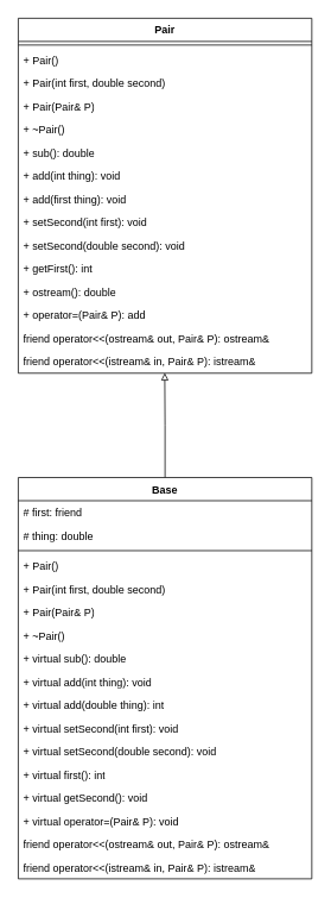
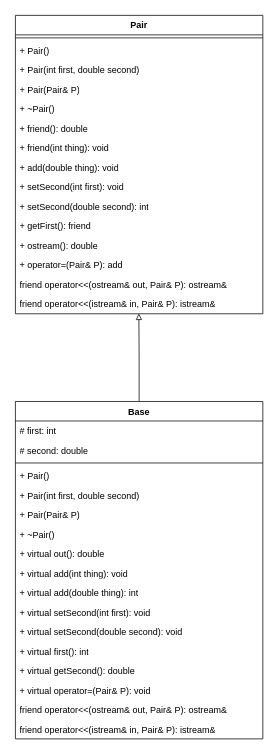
  <mxCell id="0" />
  <mxCell id="1" parent="0" />
  <mxCell id="2" value="Pair" style="swimlane;fontStyle=1;align=center;verticalAlign=top;childLayout=stackLayout;horizontal=1;startSize=26;horizontalStack=0;resizeParent=1;resizeParentMax=0;resizeLast=0;collapsible=1;marginBottom=0;whiteSpace=wrap;html=1;" parent="1" vertex="1"><mxGeometry x="20" y="20" width="330" height="398" as="geometry" /></mxCell>
  <mxCell id="3" value="" style="line;strokeWidth=1;fillColor=none;align=left;verticalAlign=middle;spacingTop=-1;spacingLeft=3;spacingRight=3;rotatable=0;labelPosition=right;points=[];portConstraint=eastwest;strokeColor=inherit;" parent="2" vertex="1"><mxGeometry y="26" width="330" height="8" as="geometry" /></mxCell>
  <mxCell id="4" value="+ Pair()" style="text;strokeColor=none;fillColor=none;align=left;verticalAlign=top;spacingLeft=4;spacingRight=4;overflow=hidden;rotatable=0;points=[[0,0.5],[1,0.5]];portConstraint=eastwest;whiteSpace=wrap;html=1;" parent="2" vertex="1"><mxGeometry y="34" width="330" height="26" as="geometry" /></mxCell>
  <mxCell id="5" value="+ Pair(int first, double second)" style="text;strokeColor=none;fillColor=none;align=left;verticalAlign=top;spacingLeft=4;spacingRight=4;overflow=hidden;rotatable=0;points=[[0,0.5],[1,0.5]];portConstraint=eastwest;whiteSpace=wrap;html=1;" parent="2" vertex="1"><mxGeometry y="60" width="330" height="26" as="geometry" /></mxCell>
  <mxCell id="6" value="+ Pair(Pair&amp;amp; P)" style="text;strokeColor=none;fillColor=none;align=left;verticalAlign=top;spacingLeft=4;spacingRight=4;overflow=hidden;rotatable=0;points=[[0,0.5],[1,0.5]];portConstraint=eastwest;whiteSpace=wrap;html=1;" parent="2" vertex="1"><mxGeometry y="86" width="330" height="26" as="geometry" /></mxCell>
  <mxCell id="7" value="+ ~Pair()" style="text;strokeColor=none;fillColor=none;align=left;verticalAlign=top;spacingLeft=4;spacingRight=4;overflow=hidden;rotatable=0;points=[[0,0.5],[1,0.5]];portConstraint=eastwest;whiteSpace=wrap;html=1;" parent="2" vertex="1"><mxGeometry y="112" width="330" height="26" as="geometry" /></mxCell>
- <mxCell id="8" value="+ sub(): double" style="text;strokeColor=none;fillColor=none;align=left;verticalAlign=top;spacingLeft=4;spacingRight=4;overflow=hidden;rotatable=0;points=[[0,0.5],[1,0.5]];portConstraint=eastwest;whiteSpace=wrap;html=1;" parent="2" vertex="1"><mxGeometry y="138" width="330" height="26" as="geometry" /></mxCell>
- <mxCell id="9" value="+ add(int thing): void" style="text;strokeColor=none;fillColor=none;align=left;verticalAlign=top;spacingLeft=4;spacingRight=4;overflow=hidden;rotatable=0;points=[[0,0.5],[1,0.5]];portConstraint=eastwest;whiteSpace=wrap;html=1;" parent="2" vertex="1"><mxGeometry y="164" width="330" height="26" as="geometry" /></mxCell>
- <mxCell id="10" value="+ add(first thing): void" style="text;strokeColor=none;fillColor=none;align=left;verticalAlign=top;spacingLeft=4;spacingRight=4;overflow=hidden;rotatable=0;points=[[0,0.5],[1,0.5]];portConstraint=eastwest;whiteSpace=wrap;html=1;" parent="2" vertex="1"><mxGeometry y="190" width="330" height="26" as="geometry" /></mxCell>
+ <mxCell id="8" value="+ friend(): double" style="text;strokeColor=none;fillColor=none;align=left;verticalAlign=top;spacingLeft=4;spacingRight=4;overflow=hidden;rotatable=0;points=[[0,0.5],[1,0.5]];portConstraint=eastwest;whiteSpace=wrap;html=1;" parent="2" vertex="1"><mxGeometry y="138" width="330" height="26" as="geometry" /></mxCell>
+ <mxCell id="9" value="+ friend(int thing): void" style="text;strokeColor=none;fillColor=none;align=left;verticalAlign=top;spacingLeft=4;spacingRight=4;overflow=hidden;rotatable=0;points=[[0,0.5],[1,0.5]];portConstraint=eastwest;whiteSpace=wrap;html=1;" parent="2" vertex="1"><mxGeometry y="164" width="330" height="26" as="geometry" /></mxCell>
+ <mxCell id="10" value="+ add(double thing): void" style="text;strokeColor=none;fillColor=none;align=left;verticalAlign=top;spacingLeft=4;spacingRight=4;overflow=hidden;rotatable=0;points=[[0,0.5],[1,0.5]];portConstraint=eastwest;whiteSpace=wrap;html=1;" parent="2" vertex="1"><mxGeometry y="190" width="330" height="26" as="geometry" /></mxCell>
  <mxCell id="11" value="+ setSecond(int first): void" style="text;strokeColor=none;fillColor=none;align=left;verticalAlign=top;spacingLeft=4;spacingRight=4;overflow=hidden;rotatable=0;points=[[0,0.5],[1,0.5]];portConstraint=eastwest;whiteSpace=wrap;html=1;" parent="2" vertex="1"><mxGeometry y="216" width="330" height="26" as="geometry" /></mxCell>
- <mxCell id="12" value="+ setSecond(double second): void" style="text;strokeColor=none;fillColor=none;align=left;verticalAlign=top;spacingLeft=4;spacingRight=4;overflow=hidden;rotatable=0;points=[[0,0.5],[1,0.5]];portConstraint=eastwest;whiteSpace=wrap;html=1;" parent="2" vertex="1"><mxGeometry y="242" width="330" height="26" as="geometry" /></mxCell>
- <mxCell id="13" value="+ getFirst(): int" style="text;strokeColor=none;fillColor=none;align=left;verticalAlign=top;spacingLeft=4;spacingRight=4;overflow=hidden;rotatable=0;points=[[0,0.5],[1,0.5]];portConstraint=eastwest;whiteSpace=wrap;html=1;" parent="2" vertex="1"><mxGeometry y="268" width="330" height="26" as="geometry" /></mxCell>
+ <mxCell id="12" value="+ setSecond(double second): int" style="text;strokeColor=none;fillColor=none;align=left;verticalAlign=top;spacingLeft=4;spacingRight=4;overflow=hidden;rotatable=0;points=[[0,0.5],[1,0.5]];portConstraint=eastwest;whiteSpace=wrap;html=1;" parent="2" vertex="1"><mxGeometry y="242" width="330" height="26" as="geometry" /></mxCell>
+ <mxCell id="13" value="+ getFirst(): friend" style="text;strokeColor=none;fillColor=none;align=left;verticalAlign=top;spacingLeft=4;spacingRight=4;overflow=hidden;rotatable=0;points=[[0,0.5],[1,0.5]];portConstraint=eastwest;whiteSpace=wrap;html=1;" parent="2" vertex="1"><mxGeometry y="268" width="330" height="26" as="geometry" /></mxCell>
  <mxCell id="14" value="+ ostream(): double" style="text;strokeColor=none;fillColor=none;align=left;verticalAlign=top;spacingLeft=4;spacingRight=4;overflow=hidden;rotatable=0;points=[[0,0.5],[1,0.5]];portConstraint=eastwest;whiteSpace=wrap;html=1;" parent="2" vertex="1"><mxGeometry y="294" width="330" height="26" as="geometry" /></mxCell>
  <mxCell id="15" value="+ operator=(Pair&amp;amp; P): add" style="text;strokeColor=none;fillColor=none;align=left;verticalAlign=top;spacingLeft=4;spacingRight=4;overflow=hidden;rotatable=0;points=[[0,0.5],[1,0.5]];portConstraint=eastwest;whiteSpace=wrap;html=1;" parent="2" vertex="1"><mxGeometry y="320" width="330" height="26" as="geometry" /></mxCell>
  <mxCell id="16" value="friend operator&amp;lt;&amp;lt;(ostream&amp;amp; out, Pair&amp;amp; P): ostream&amp;amp;" style="text;strokeColor=none;fillColor=none;align=left;verticalAlign=top;spacingLeft=4;spacingRight=4;overflow=hidden;rotatable=0;points=[[0,0.5],[1,0.5]];portConstraint=eastwest;whiteSpace=wrap;html=1;" parent="2" vertex="1"><mxGeometry y="346" width="330" height="26" as="geometry" /></mxCell>
  <mxCell id="17" value="friend operator&amp;lt;&amp;lt;(istream&amp;amp; in, Pair&amp;amp; P): istream&amp;amp;" style="text;strokeColor=none;fillColor=none;align=left;verticalAlign=top;spacingLeft=4;spacingRight=4;overflow=hidden;rotatable=0;points=[[0,0.5],[1,0.5]];portConstraint=eastwest;whiteSpace=wrap;html=1;" parent="2" vertex="1"><mxGeometry y="372" width="330" height="26" as="geometry" /></mxCell>
  <mxCell id="18" style="edgeStyle=orthogonalEdgeStyle;rounded=0;orthogonalLoop=1;jettySize=auto;html=1;entryX=0.499;entryY=0.987;entryDx=0;entryDy=0;entryPerimeter=0;endArrow=block;endFill=0;" edge="1" parent="1" source="19" target="17"><mxGeometry relative="1" as="geometry"><mxPoint x="185" y="480" as="targetPoint" /></mxGeometry></mxCell>
  <mxCell id="19" value="Base" style="swimlane;fontStyle=1;align=center;verticalAlign=top;childLayout=stackLayout;horizontal=1;startSize=26;horizontalStack=0;resizeParent=1;resizeParentMax=0;resizeLast=0;collapsible=1;marginBottom=0;whiteSpace=wrap;html=1;" vertex="1" parent="1"><mxGeometry x="20" y="535" width="330" height="450" as="geometry" /></mxCell>
- <mxCell id="20" value="# first: friend" style="text;strokeColor=none;fillColor=none;align=left;verticalAlign=top;spacingLeft=4;spacingRight=4;overflow=hidden;rotatable=0;points=[[0,0.5],[1,0.5]];portConstraint=eastwest;whiteSpace=wrap;html=1;" vertex="1" parent="19"><mxGeometry y="26" width="330" height="26" as="geometry" /></mxCell>
- <mxCell id="21" value="# thing: double" style="text;strokeColor=none;fillColor=none;align=left;verticalAlign=top;spacingLeft=4;spacingRight=4;overflow=hidden;rotatable=0;points=[[0,0.5],[1,0.5]];portConstraint=eastwest;whiteSpace=wrap;html=1;" vertex="1" parent="19"><mxGeometry y="52" width="330" height="26" as="geometry" /></mxCell>
+ <mxCell id="20" value="# first: int" style="text;strokeColor=none;fillColor=none;align=left;verticalAlign=top;spacingLeft=4;spacingRight=4;overflow=hidden;rotatable=0;points=[[0,0.5],[1,0.5]];portConstraint=eastwest;whiteSpace=wrap;html=1;" vertex="1" parent="19"><mxGeometry y="26" width="330" height="26" as="geometry" /></mxCell>
+ <mxCell id="21" value="# second: double" style="text;strokeColor=none;fillColor=none;align=left;verticalAlign=top;spacingLeft=4;spacingRight=4;overflow=hidden;rotatable=0;points=[[0,0.5],[1,0.5]];portConstraint=eastwest;whiteSpace=wrap;html=1;" vertex="1" parent="19"><mxGeometry y="52" width="330" height="26" as="geometry" /></mxCell>
  <mxCell id="22" value="" style="line;strokeWidth=1;fillColor=none;align=left;verticalAlign=middle;spacingTop=-1;spacingLeft=3;spacingRight=3;rotatable=0;labelPosition=right;points=[];portConstraint=eastwest;strokeColor=inherit;" vertex="1" parent="19"><mxGeometry y="78" width="330" height="8" as="geometry" /></mxCell>
  <mxCell id="23" value="+ Pair()" style="text;strokeColor=none;fillColor=none;align=left;verticalAlign=top;spacingLeft=4;spacingRight=4;overflow=hidden;rotatable=0;points=[[0,0.5],[1,0.5]];portConstraint=eastwest;whiteSpace=wrap;html=1;" vertex="1" parent="19"><mxGeometry y="86" width="330" height="26" as="geometry" /></mxCell>
  <mxCell id="24" value="+ Pair(int first, double second)" style="text;strokeColor=none;fillColor=none;align=left;verticalAlign=top;spacingLeft=4;spacingRight=4;overflow=hidden;rotatable=0;points=[[0,0.5],[1,0.5]];portConstraint=eastwest;whiteSpace=wrap;html=1;" vertex="1" parent="19"><mxGeometry y="112" width="330" height="26" as="geometry" /></mxCell>
  <mxCell id="25" value="+ Pair(Pair&amp;amp; P)" style="text;strokeColor=none;fillColor=none;align=left;verticalAlign=top;spacingLeft=4;spacingRight=4;overflow=hidden;rotatable=0;points=[[0,0.5],[1,0.5]];portConstraint=eastwest;whiteSpace=wrap;html=1;" vertex="1" parent="19"><mxGeometry y="138" width="330" height="26" as="geometry" /></mxCell>
  <mxCell id="26" value="+ ~Pair()" style="text;strokeColor=none;fillColor=none;align=left;verticalAlign=top;spacingLeft=4;spacingRight=4;overflow=hidden;rotatable=0;points=[[0,0.5],[1,0.5]];portConstraint=eastwest;whiteSpace=wrap;html=1;" vertex="1" parent="19"><mxGeometry y="164" width="330" height="26" as="geometry" /></mxCell>
- <mxCell id="27" value="+ virtual sub(): double" style="text;strokeColor=none;fillColor=none;align=left;verticalAlign=top;spacingLeft=4;spacingRight=4;overflow=hidden;rotatable=0;points=[[0,0.5],[1,0.5]];portConstraint=eastwest;whiteSpace=wrap;html=1;" vertex="1" parent="19"><mxGeometry y="190" width="330" height="26" as="geometry" /></mxCell>
+ <mxCell id="27" value="+ virtual out(): double" style="text;strokeColor=none;fillColor=none;align=left;verticalAlign=top;spacingLeft=4;spacingRight=4;overflow=hidden;rotatable=0;points=[[0,0.5],[1,0.5]];portConstraint=eastwest;whiteSpace=wrap;html=1;" vertex="1" parent="19"><mxGeometry y="190" width="330" height="26" as="geometry" /></mxCell>
  <mxCell id="28" value="+ virtual add(int thing): void" style="text;strokeColor=none;fillColor=none;align=left;verticalAlign=top;spacingLeft=4;spacingRight=4;overflow=hidden;rotatable=0;points=[[0,0.5],[1,0.5]];portConstraint=eastwest;whiteSpace=wrap;html=1;" vertex="1" parent="19"><mxGeometry y="216" width="330" height="26" as="geometry" /></mxCell>
  <mxCell id="29" value="+ virtual add(double thing): int" style="text;strokeColor=none;fillColor=none;align=left;verticalAlign=top;spacingLeft=4;spacingRight=4;overflow=hidden;rotatable=0;points=[[0,0.5],[1,0.5]];portConstraint=eastwest;whiteSpace=wrap;html=1;" vertex="1" parent="19"><mxGeometry y="242" width="330" height="26" as="geometry" /></mxCell>
  <mxCell id="30" value="+ virtual setSecond(int first): void" style="text;strokeColor=none;fillColor=none;align=left;verticalAlign=top;spacingLeft=4;spacingRight=4;overflow=hidden;rotatable=0;points=[[0,0.5],[1,0.5]];portConstraint=eastwest;whiteSpace=wrap;html=1;" vertex="1" parent="19"><mxGeometry y="268" width="330" height="26" as="geometry" /></mxCell>
  <mxCell id="31" value="+ virtual setSecond(double second): void" style="text;strokeColor=none;fillColor=none;align=left;verticalAlign=top;spacingLeft=4;spacingRight=4;overflow=hidden;rotatable=0;points=[[0,0.5],[1,0.5]];portConstraint=eastwest;whiteSpace=wrap;html=1;" vertex="1" parent="19"><mxGeometry y="294" width="330" height="26" as="geometry" /></mxCell>
  <mxCell id="32" value="+ virtual first(): int" style="text;strokeColor=none;fillColor=none;align=left;verticalAlign=top;spacingLeft=4;spacingRight=4;overflow=hidden;rotatable=0;points=[[0,0.5],[1,0.5]];portConstraint=eastwest;whiteSpace=wrap;html=1;" vertex="1" parent="19"><mxGeometry y="320" width="330" height="26" as="geometry" /></mxCell>
- <mxCell id="33" value="+ virtual getSecond(): void" style="text;strokeColor=none;fillColor=none;align=left;verticalAlign=top;spacingLeft=4;spacingRight=4;overflow=hidden;rotatable=0;points=[[0,0.5],[1,0.5]];portConstraint=eastwest;whiteSpace=wrap;html=1;" vertex="1" parent="19"><mxGeometry y="346" width="330" height="26" as="geometry" /></mxCell>
+ <mxCell id="33" value="+ virtual getSecond(): double" style="text;strokeColor=none;fillColor=none;align=left;verticalAlign=top;spacingLeft=4;spacingRight=4;overflow=hidden;rotatable=0;points=[[0,0.5],[1,0.5]];portConstraint=eastwest;whiteSpace=wrap;html=1;" vertex="1" parent="19"><mxGeometry y="346" width="330" height="26" as="geometry" /></mxCell>
  <mxCell id="34" value="+ virtual operator=(Pair&amp;amp; P): void" style="text;strokeColor=none;fillColor=none;align=left;verticalAlign=top;spacingLeft=4;spacingRight=4;overflow=hidden;rotatable=0;points=[[0,0.5],[1,0.5]];portConstraint=eastwest;whiteSpace=wrap;html=1;" vertex="1" parent="19"><mxGeometry y="372" width="330" height="26" as="geometry" /></mxCell>
  <mxCell id="35" value="friend operator&amp;lt;&amp;lt;(ostream&amp;amp; out, Pair&amp;amp; P): ostream&amp;amp;" style="text;strokeColor=none;fillColor=none;align=left;verticalAlign=top;spacingLeft=4;spacingRight=4;overflow=hidden;rotatable=0;points=[[0,0.5],[1,0.5]];portConstraint=eastwest;whiteSpace=wrap;html=1;" vertex="1" parent="19"><mxGeometry y="398" width="330" height="26" as="geometry" /></mxCell>
  <mxCell id="36" value="friend operator&amp;lt;&amp;lt;(istream&amp;amp; in, Pair&amp;amp; P): istream&amp;amp;" style="text;strokeColor=none;fillColor=none;align=left;verticalAlign=top;spacingLeft=4;spacingRight=4;overflow=hidden;rotatable=0;points=[[0,0.5],[1,0.5]];portConstraint=eastwest;whiteSpace=wrap;html=1;" vertex="1" parent="19"><mxGeometry y="424" width="330" height="26" as="geometry" /></mxCell>
